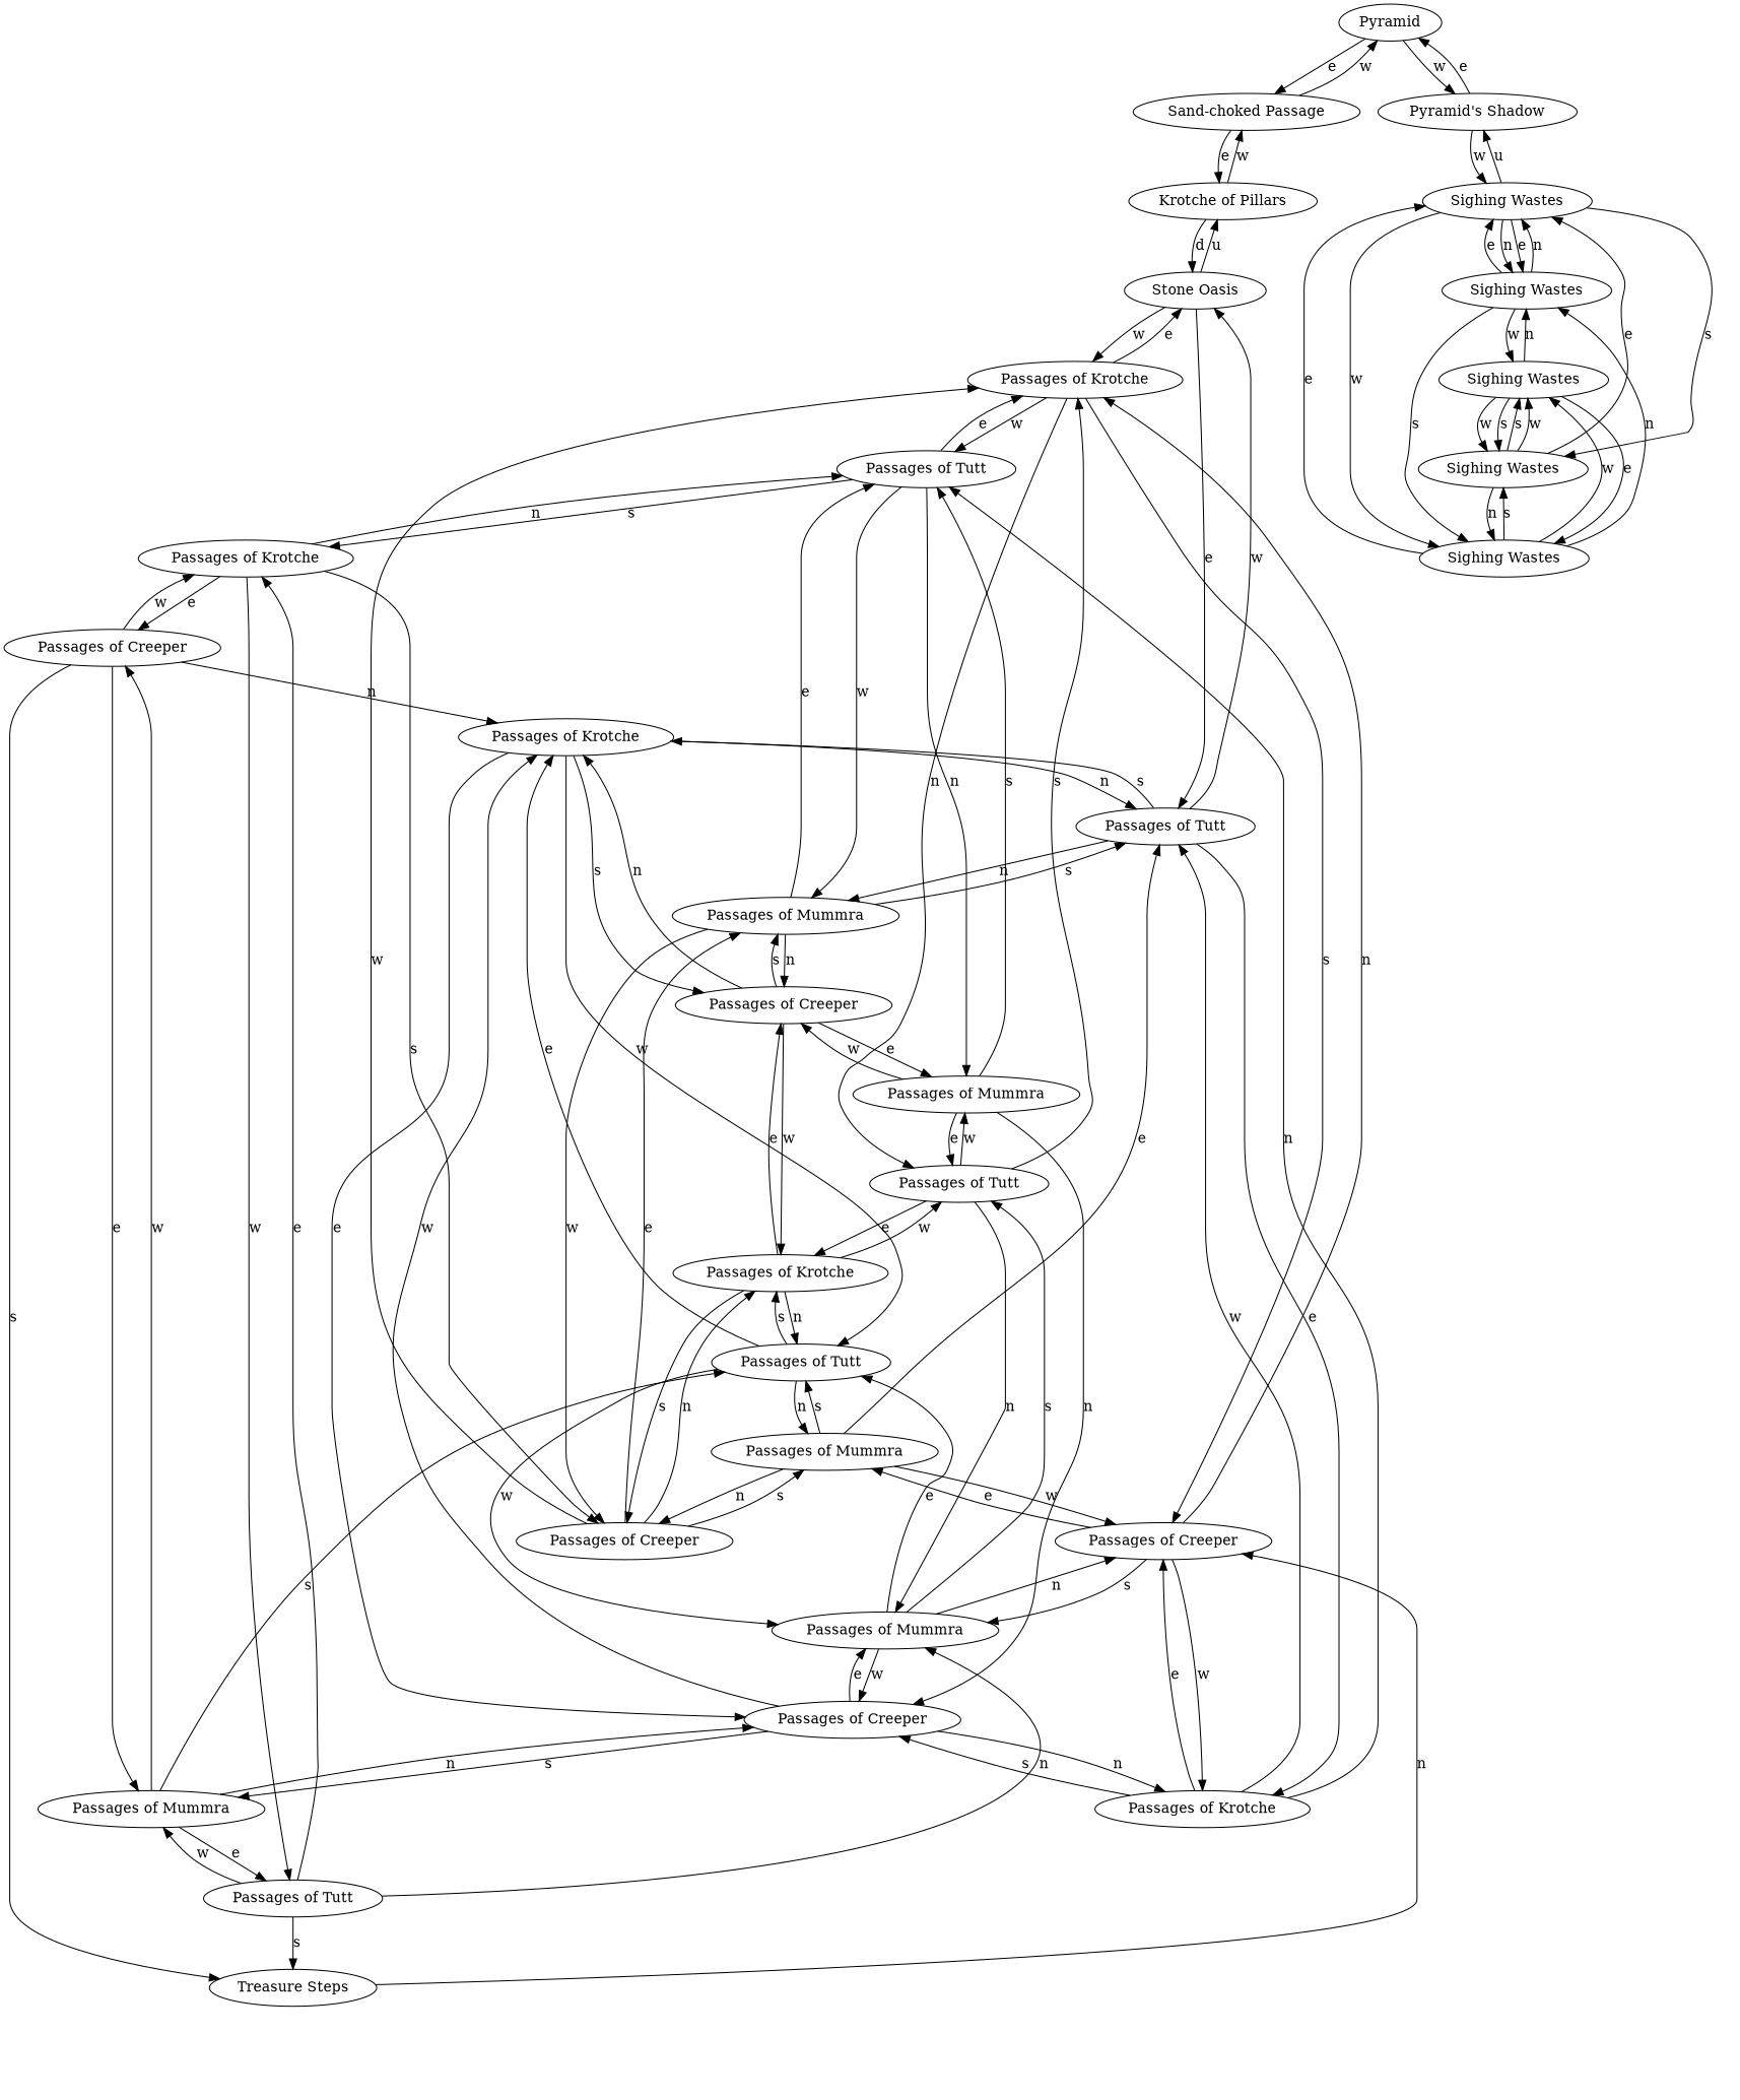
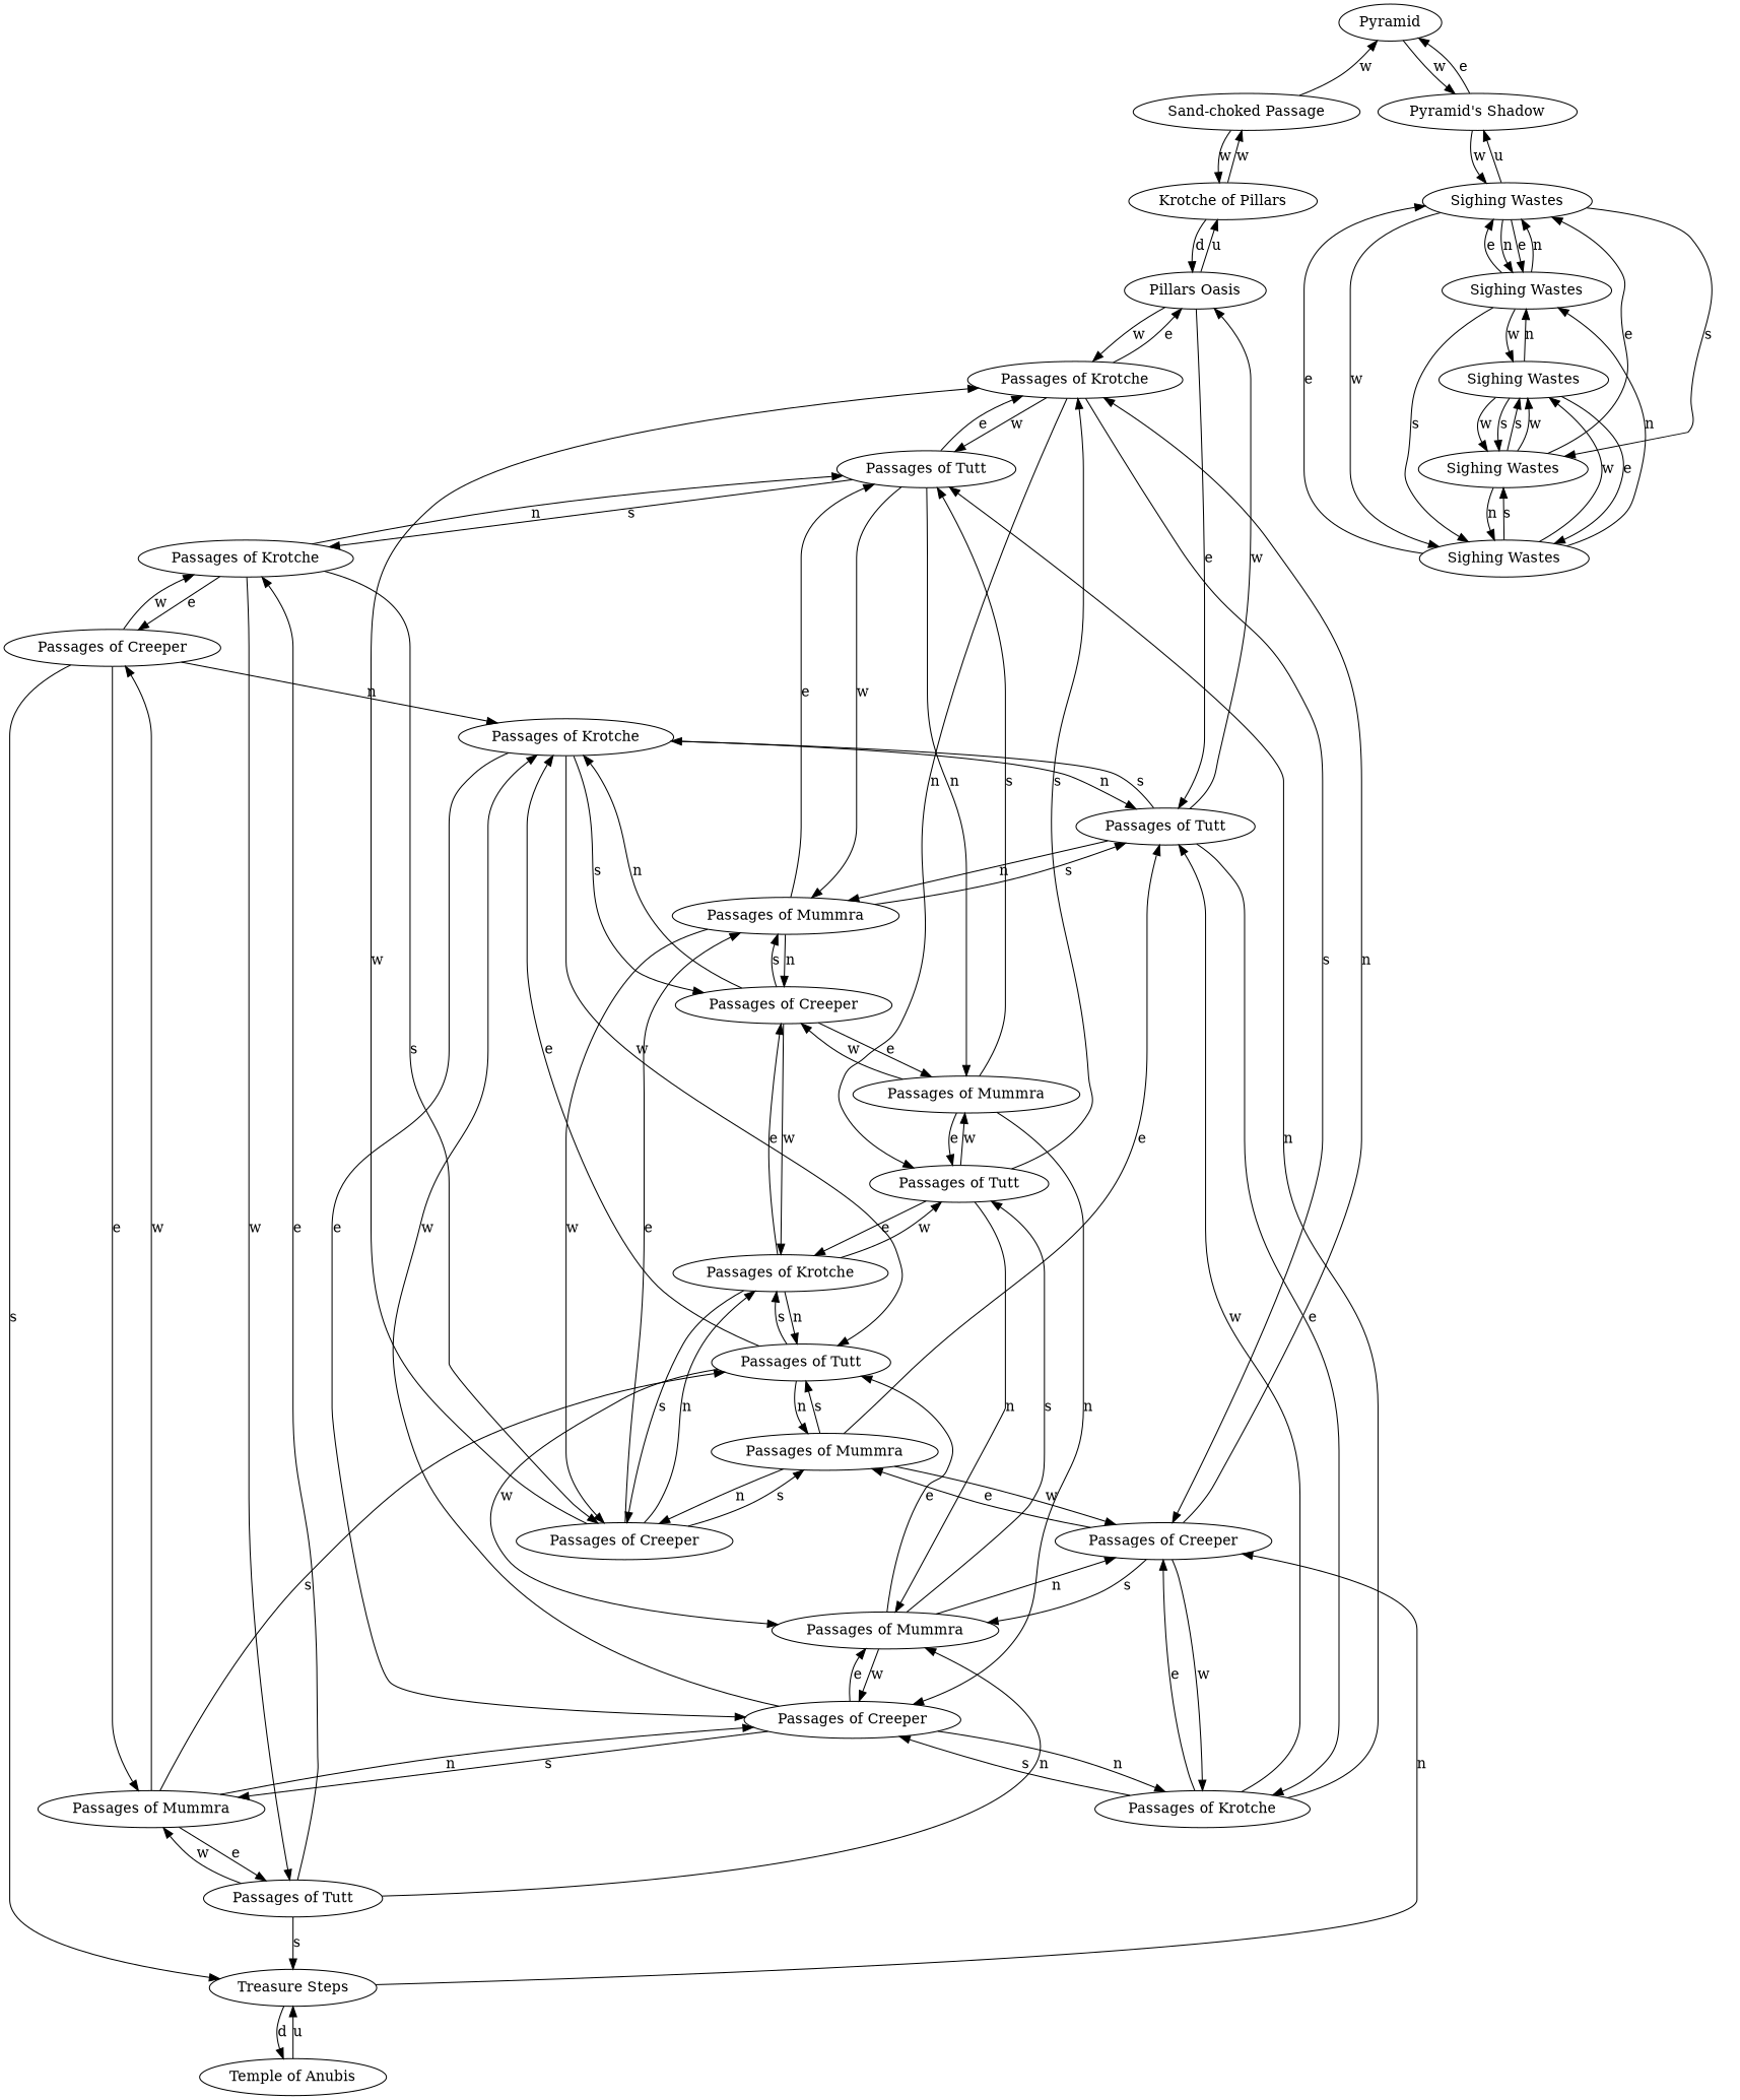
  digraph {
    n1 [label=Pyramid]
    n2 [label="Sand-choked Passage"]
    n3 [label="Pyramid's Shadow"]
    n4 [label="Krotche of Pillars"]
    n5 [label="Sighing Wastes"]
-   n6 [label="Stone Oasis"]
+   n6 [label="Pillars Oasis"]
    n7 [label="Sighing Wastes"]
    n8 [label="Sighing Wastes"]
    n9 [label="Sighing Wastes"]
    n10 [label="Passages of Tutt"]
    n11 [label="Passages of Krotche"]
    n12 [label="Sighing Wastes"]
    n13 [label="Passages of Krotche"]
    n14 [label="Passages of Mummra"]
    n15 [label="Passages of Krotche"]
    n16 [label="Passages of Creeper"]
    n17 [label="Passages of Tutt"]
    n18 [label="Passages of Tutt"]
    n19 [label="Passages of Creeper"]
    n20 [label="Passages of Creeper"]
    n21 [label="Passages of Creeper"]
    n22 [label="Passages of Tutt"]
    n23 [label="Passages of Mummra"]
    n24 [label="Passages of Mummra"]
    n25 [label="Passages of Krotche"]
    n26 [label="Passages of Mummra"]
    n27 [label="Passages of Krotche"]
    n28 [label="Passages of Mummra"]
    n29 [label="Passages of Tutt"]
    n30 [label="Passages of Creeper"]
    n31 [label="Treasure Steps"]
-   n1 -> n2 [label=e]
+   n32 [label="Temple of Anubis"]
    n1 -> n3 [label=w]
    n2 -> n1 [label=w]
-   n2 -> n4 [label=e]
+   n2 -> n4 [label=w]
    n3 -> n1 [label=e]
    n3 -> n5 [label=w]
    n4 -> n2 [label=w]
    n4 -> n6 [label=d]
    n5 -> n3 [label=u]
    n5 -> n7 [label=s]
    n5 -> n8 [label=w]
    n5 -> n9 [label=n]
    n5 -> n9 [label=e]
    n6 -> n4 [label=u]
    n6 -> n10 [label=e]
    n6 -> n11 [label=w]
    n7 -> n5 [label=e]
    n7 -> n8 [label=n]
    n7 -> n12 [label=s]
    n7 -> n12 [label=w]
    n8 -> n5 [label=e]
    n8 -> n7 [label=s]
    n8 -> n9 [label=n]
    n8 -> n12 [label=w]
    n9 -> n5 [label=n]
    n9 -> n5 [label=e]
    n9 -> n8 [label=s]
    n9 -> n12 [label=w]
    n10 -> n6 [label=w]
    n10 -> n13 [label=e]
    n10 -> n14 [label=n]
    n10 -> n15 [label=s]
    n11 -> n6 [label=e]
    n11 -> n16 [label=s]
    n11 -> n17 [label=n]
    n11 -> n18 [label=w]
    n12 -> n7 [label=s]
    n12 -> n7 [label=w]
    n12 -> n8 [label=e]
    n12 -> n9 [label=n]
    n13 -> n10 [label=w]
    n13 -> n16 [label=e]
    n13 -> n18 [label=n]
    n13 -> n19 [label=s]
    n14 -> n10 [label=s]
    n14 -> n18 [label=e]
    n14 -> n20 [label=w]
    n14 -> n21 [label=n]
    n15 -> n10 [label=n]
    n15 -> n19 [label=e]
    n15 -> n21 [label=s]
    n15 -> n22 [label=w]
    n16 -> n11 [label=n]
    n16 -> n13 [label=w]
    n16 -> n23 [label=s]
    n16 -> n24 [label=e]
    n17 -> n11 [label=s]
    n17 -> n23 [label=n]
    n17 -> n25 [label=e]
    n17 -> n26 [label=w]
    n18 -> n11 [label=e]
    n18 -> n14 [label=w]
    n18 -> n26 [label=n]
    n18 -> n27 [label=s]
    n19 -> n13 [label=n]
    n19 -> n15 [label=w]
    n19 -> n23 [label=e]
    n19 -> n28 [label=s]
    n20 -> n11 [label=w]
    n20 -> n14 [label=e]
    n20 -> n24 [label=s]
    n20 -> n25 [label=n]
    n21 -> n14 [label=s]
    n21 -> n15 [label=n]
    n21 -> n25 [label=w]
    n21 -> n26 [label=e]
    n22 -> n15 [label=e]
    n22 -> n23 [label=w]
    n22 -> n24 [label=n]
    n22 -> n25 [label=s]
    n23 -> n16 [label=n]
    n23 -> n17 [label=s]
    n23 -> n19 [label=w]
    n23 -> n22 [label=e]
    n24 -> n10 [label=e]
    n24 -> n16 [label=w]
    n24 -> n20 [label=n]
    n24 -> n22 [label=s]
    n25 -> n17 [label=w]
    n25 -> n20 [label=s]
    n25 -> n21 [label=e]
    n25 -> n22 [label=n]
    n26 -> n17 [label=e]
    n26 -> n18 [label=s]
    n26 -> n19 [label=n]
    n26 -> n21 [label=w]
    n27 -> n18 [label=n]
    n27 -> n20 [label=s]
    n27 -> n29 [label=w]
    n27 -> n30 [label=e]
    n28 -> n19 [label=n]
    n28 -> n22 [label=s]
    n28 -> n29 [label=e]
    n28 -> n30 [label=w]
    n29 -> n23 [label=n]
    n29 -> n27 [label=e]
    n29 -> n28 [label=w]
    n29 -> n31 [label=s]
    n30 -> n15 [label=n]
    n30 -> n27 [label=w]
    n30 -> n28 [label=e]
    n30 -> n31 [label=s]
    n31 -> n16 [label=n]
+   n31 -> n32 [label=d]
+   n32 -> n31 [label=u]
  }
